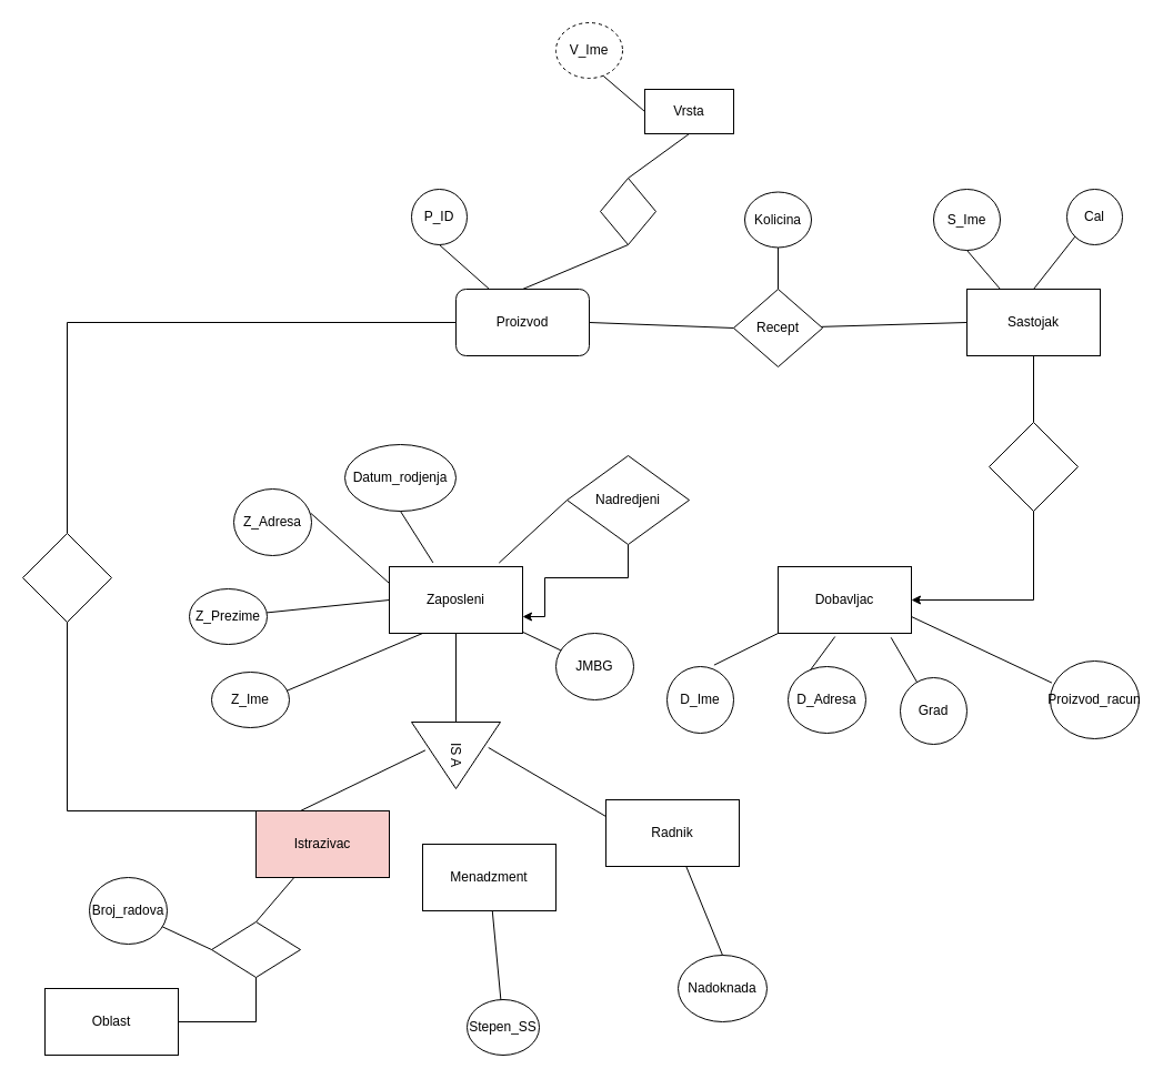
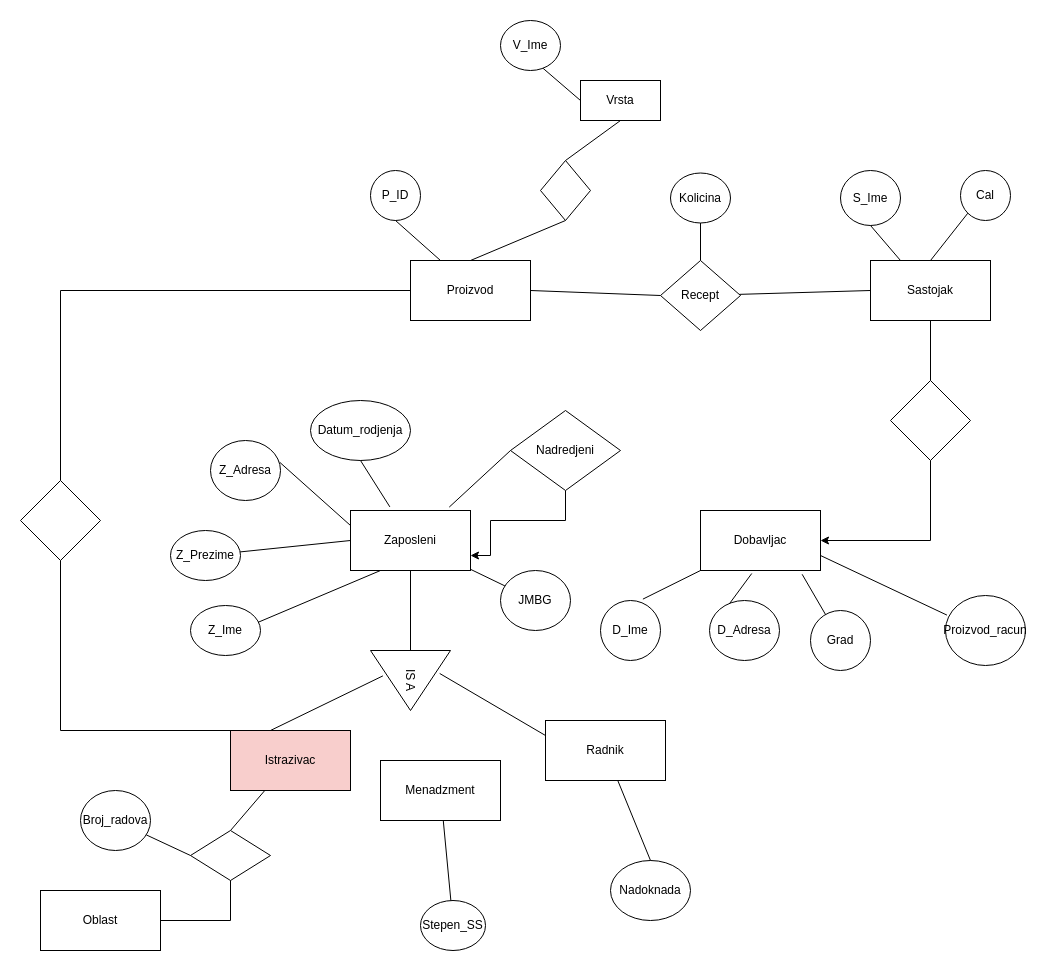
  <mxCell id="0" />
  <mxCell id="1" parent="0" />
- <mxCell id="2" value="Proizvod" style="whiteSpace=wrap;html=1;rounded=1;" vertex="1" parent="1"><mxGeometry x="410" y="260" width="120" height="60" as="geometry" /></mxCell>
+ <mxCell id="2" value="Proizvod" style="whiteSpace=wrap;html=1;" vertex="1" parent="1"><mxGeometry x="410" y="260" width="120" height="60" as="geometry" /></mxCell>
  <mxCell id="3" value="P_ID" style="ellipse;whiteSpace=wrap;html=1;" vertex="1" parent="1"><mxGeometry x="370" y="170" width="50" height="50" as="geometry" /></mxCell>
  <mxCell id="4" value="" style="endArrow=none;html=1;rounded=0;entryX=0.5;entryY=1;entryDx=0;entryDy=0;exitX=0.25;exitY=0;exitDx=0;exitDy=0;" edge="1" parent="1" source="2" target="3"><mxGeometry width="50" height="50" relative="1" as="geometry"><mxPoint x="640" y="420" as="sourcePoint" /><mxPoint x="690" y="370" as="targetPoint" /></mxGeometry></mxCell>
  <mxCell id="5" value="" style="endArrow=none;html=1;rounded=0;exitX=0.5;exitY=1;exitDx=0;exitDy=0;entryX=0.5;entryY=0;entryDx=0;entryDy=0;" edge="1" parent="1" source="61" target="2"><mxGeometry width="50" height="50" relative="1" as="geometry"><mxPoint x="530" y="220" as="sourcePoint" /><mxPoint x="690" y="370" as="targetPoint" /></mxGeometry></mxCell>
  <mxCell id="6" value="Sastojak" style="whiteSpace=wrap;html=1;" vertex="1" parent="1"><mxGeometry x="870" y="260" width="120" height="60" as="geometry" /></mxCell>
  <mxCell id="7" value="S_Ime" style="ellipse;whiteSpace=wrap;html=1;" vertex="1" parent="1"><mxGeometry x="840" y="170" width="60" height="55" as="geometry" /></mxCell>
  <mxCell id="8" value="Cal" style="ellipse;whiteSpace=wrap;html=1;" vertex="1" parent="1"><mxGeometry x="960" y="170" width="50" height="50" as="geometry" /></mxCell>
  <mxCell id="9" value="Recept" style="rhombus;whiteSpace=wrap;html=1;" vertex="1" parent="1"><mxGeometry x="660" y="260" width="80" height="70" as="geometry" /></mxCell>
  <mxCell id="10" value="Kolicina" style="ellipse;whiteSpace=wrap;html=1;" vertex="1" parent="1"><mxGeometry x="670" y="172.5" width="60" height="50" as="geometry" /></mxCell>
  <mxCell id="11" value="Dobavljac" style="whiteSpace=wrap;html=1;" vertex="1" parent="1"><mxGeometry x="700" y="510" width="120" height="60" as="geometry" /></mxCell>
  <mxCell id="12" value="D_Ime" style="ellipse;whiteSpace=wrap;html=1;" vertex="1" parent="1"><mxGeometry x="600" y="600" width="60" height="60" as="geometry" /></mxCell>
  <mxCell id="13" value="D_Adresa" style="ellipse;whiteSpace=wrap;html=1;" vertex="1" parent="1"><mxGeometry x="709" y="600" width="70" height="60" as="geometry" /></mxCell>
  <mxCell id="14" value="Grad" style="ellipse;whiteSpace=wrap;html=1;" vertex="1" parent="1"><mxGeometry x="810" y="610" width="60" height="60" as="geometry" /></mxCell>
  <mxCell id="15" value="Proizvod_racun" style="ellipse;whiteSpace=wrap;html=1;" vertex="1" parent="1"><mxGeometry x="945" y="595" width="80" height="70" as="geometry" /></mxCell>
  <mxCell id="16" value="Zaposleni" style="whiteSpace=wrap;html=1;" vertex="1" parent="1"><mxGeometry x="350" y="510" width="120" height="60" as="geometry" /></mxCell>
  <mxCell id="17" value="Z_Ime" style="ellipse;whiteSpace=wrap;html=1;" vertex="1" parent="1"><mxGeometry x="190" y="605" width="70" height="50" as="geometry" /></mxCell>
  <mxCell id="18" value="Z_Prezime" style="ellipse;whiteSpace=wrap;html=1;" vertex="1" parent="1"><mxGeometry x="170" y="530" width="70" height="50" as="geometry" /></mxCell>
  <mxCell id="19" value="Z_Adresa" style="ellipse;whiteSpace=wrap;html=1;" vertex="1" parent="1"><mxGeometry x="210" y="440" width="70" height="60" as="geometry" /></mxCell>
  <mxCell id="20" value="JMBG" style="ellipse;whiteSpace=wrap;html=1;" vertex="1" parent="1"><mxGeometry x="500" y="570" width="70" height="60" as="geometry" /></mxCell>
  <mxCell id="21" value="Datum_rodjenja" style="ellipse;whiteSpace=wrap;html=1;" vertex="1" parent="1"><mxGeometry x="310" y="400" width="100" height="60" as="geometry" /></mxCell>
  <mxCell id="22" value="IS A" style="triangle;whiteSpace=wrap;html=1;rotation=90;" vertex="1" parent="1"><mxGeometry x="380" y="640" width="60" height="80" as="geometry" /></mxCell>
  <mxCell id="23" value="" style="endArrow=none;html=1;rounded=0;entryX=0.5;entryY=1;entryDx=0;entryDy=0;" edge="1" parent="1" source="9" target="10"><mxGeometry width="50" height="50" relative="1" as="geometry"><mxPoint x="640" y="460" as="sourcePoint" /><mxPoint x="690" y="400" as="targetPoint" /></mxGeometry></mxCell>
  <mxCell id="24" value="" style="endArrow=none;html=1;rounded=0;entryX=0.5;entryY=1;entryDx=0;entryDy=0;exitX=0.25;exitY=0;exitDx=0;exitDy=0;" edge="1" parent="1" source="6" target="7"><mxGeometry width="50" height="50" relative="1" as="geometry"><mxPoint x="650" y="470" as="sourcePoint" /><mxPoint x="700" y="410" as="targetPoint" /></mxGeometry></mxCell>
  <mxCell id="25" value="" style="endArrow=none;html=1;rounded=0;entryX=0;entryY=1;entryDx=0;entryDy=0;exitX=0.5;exitY=0;exitDx=0;exitDy=0;" edge="1" parent="1" source="6" target="8"><mxGeometry width="50" height="50" relative="1" as="geometry"><mxPoint x="660" y="480" as="sourcePoint" /><mxPoint x="710" y="420" as="targetPoint" /></mxGeometry></mxCell>
  <mxCell id="26" value="" style="endArrow=none;html=1;rounded=0;exitX=0.707;exitY=-0.023;exitDx=0;exitDy=0;exitPerimeter=0;entryX=0;entryY=1;entryDx=0;entryDy=0;" edge="1" parent="1" source="12" target="11"><mxGeometry width="50" height="50" relative="1" as="geometry"><mxPoint x="670" y="490" as="sourcePoint" /><mxPoint x="720" y="430" as="targetPoint" /></mxGeometry></mxCell>
  <mxCell id="27" value="" style="endArrow=none;html=1;rounded=0;exitX=0.283;exitY=0.057;exitDx=0;exitDy=0;exitPerimeter=0;entryX=0.427;entryY=1.05;entryDx=0;entryDy=0;entryPerimeter=0;" edge="1" parent="1" source="13" target="11"><mxGeometry width="50" height="50" relative="1" as="geometry"><mxPoint x="680" y="500" as="sourcePoint" /><mxPoint x="730" y="440" as="targetPoint" /></mxGeometry></mxCell>
  <mxCell id="28" value="" style="endArrow=none;html=1;rounded=0;entryX=0.847;entryY=1.063;entryDx=0;entryDy=0;entryPerimeter=0;" edge="1" parent="1" source="14" target="11"><mxGeometry width="50" height="50" relative="1" as="geometry"><mxPoint x="690" y="510" as="sourcePoint" /><mxPoint x="740" y="450" as="targetPoint" /></mxGeometry></mxCell>
  <mxCell id="29" value="" style="endArrow=none;html=1;rounded=0;entryX=0.018;entryY=0.28;entryDx=0;entryDy=0;entryPerimeter=0;exitX=1;exitY=0.75;exitDx=0;exitDy=0;" edge="1" parent="1" source="11" target="15"><mxGeometry width="50" height="50" relative="1" as="geometry"><mxPoint x="700" y="520" as="sourcePoint" /><mxPoint x="750" y="460" as="targetPoint" /></mxGeometry></mxCell>
  <mxCell id="30" value="" style="endArrow=none;html=1;rounded=0;entryX=0.5;entryY=1;entryDx=0;entryDy=0;exitX=0.328;exitY=-0.06;exitDx=0;exitDy=0;exitPerimeter=0;" edge="1" parent="1" source="16" target="21"><mxGeometry width="50" height="50" relative="1" as="geometry"><mxPoint x="710" y="530" as="sourcePoint" /><mxPoint x="760" y="470" as="targetPoint" /></mxGeometry></mxCell>
  <mxCell id="31" value="" style="endArrow=none;html=1;rounded=0;exitX=0.989;exitY=0.363;exitDx=0;exitDy=0;exitPerimeter=0;entryX=0;entryY=0.25;entryDx=0;entryDy=0;" edge="1" parent="1" source="19" target="16"><mxGeometry width="50" height="50" relative="1" as="geometry"><mxPoint x="720" y="540" as="sourcePoint" /><mxPoint x="770" y="480" as="targetPoint" /></mxGeometry></mxCell>
  <mxCell id="32" value="" style="endArrow=none;html=1;rounded=0;exitX=0.25;exitY=1;exitDx=0;exitDy=0;entryX=0.966;entryY=0.336;entryDx=0;entryDy=0;entryPerimeter=0;" edge="1" parent="1" source="16" target="17"><mxGeometry width="50" height="50" relative="1" as="geometry"><mxPoint x="520" y="500" as="sourcePoint" /><mxPoint x="570" y="440" as="targetPoint" /></mxGeometry></mxCell>
  <mxCell id="33" value="" style="endArrow=none;html=1;rounded=0;" edge="1" parent="1" source="20" target="16"><mxGeometry width="50" height="50" relative="1" as="geometry"><mxPoint x="740" y="560" as="sourcePoint" /><mxPoint x="790" y="500" as="targetPoint" /></mxGeometry></mxCell>
  <mxCell id="34" value="" style="endArrow=none;html=1;rounded=0;entryX=0;entryY=0.5;entryDx=0;entryDy=0;" edge="1" parent="1" source="18" target="16"><mxGeometry width="50" height="50" relative="1" as="geometry"><mxPoint y="590" as="sourcePoint" x="240" /><mxPoint x="290" y="530" as="targetPoint" /></mxGeometry></mxCell>
  <mxCell id="35" value="" style="endArrow=none;html=1;rounded=0;exitX=0;exitY=0.5;exitDx=0;exitDy=0;entryX=0.5;entryY=1;entryDx=0;entryDy=0;" edge="1" parent="1" source="22" target="16"><mxGeometry width="50" height="50" relative="1" as="geometry"><mxPoint x="370" y="630" as="sourcePoint" /><mxPoint x="420" y="570" as="targetPoint" /></mxGeometry></mxCell>
  <mxCell id="36" value="Istrazivac" style="whiteSpace=wrap;html=1;fillColor=#f8cecc;" vertex="1" parent="1"><mxGeometry x="230" y="730" width="120" height="60" as="geometry" /></mxCell>
  <mxCell id="37" value="Menadzment" style="whiteSpace=wrap;html=1;" vertex="1" parent="1"><mxGeometry x="380" y="760" width="120" height="60" as="geometry" /></mxCell>
  <mxCell id="38" value="Radnik" style="whiteSpace=wrap;html=1;" vertex="1" parent="1"><mxGeometry x="545" y="720" width="120" height="60" as="geometry" /></mxCell>
  <mxCell id="39" value="Stepen_SS" style="ellipse;whiteSpace=wrap;html=1;" vertex="1" parent="1"><mxGeometry x="420" y="900" width="65" height="50" as="geometry" /></mxCell>
  <mxCell id="40" value="" style="endArrow=none;html=1;rounded=0;entryX=0.423;entryY=0.845;entryDx=0;entryDy=0;entryPerimeter=0;exitX=0.333;exitY=0;exitDx=0;exitDy=0;exitPerimeter=0;" edge="1" parent="1" source="36" target="22"><mxGeometry width="50" height="50" relative="1" as="geometry"><mxPoint x="250" y="715" as="sourcePoint" /><mxPoint x="300" y="655" as="targetPoint" /></mxGeometry></mxCell>
  <mxCell id="41" value="" style="endArrow=none;html=1;rounded=0;exitX=0;exitY=0.25;exitDx=0;exitDy=0;entryX=0.383;entryY=0.135;entryDx=0;entryDy=0;entryPerimeter=0;" edge="1" parent="1" source="38" target="22"><mxGeometry width="50" height="50" relative="1" as="geometry"><mxPoint x="790" y="610" as="sourcePoint" /><mxPoint x="840" y="550" as="targetPoint" /></mxGeometry></mxCell>
  <mxCell id="42" value="" style="endArrow=none;html=1;rounded=0;exitX=0.5;exitY=0;exitDx=0;exitDy=0;" edge="1" parent="1" source="63" target="36"><mxGeometry width="50" height="50" relative="1" as="geometry"><mxPoint x="186.299" y="797.396" as="sourcePoint" /><mxPoint x="850" y="560" as="targetPoint" /></mxGeometry></mxCell>
  <mxCell id="43" value="Nadoknada" style="ellipse;whiteSpace=wrap;html=1;" vertex="1" parent="1"><mxGeometry x="610" y="860" width="80" height="60" as="geometry" /></mxCell>
  <mxCell id="44" value="" style="endArrow=none;html=1;rounded=0;exitX=0.5;exitY=0;exitDx=0;exitDy=0;" edge="1" parent="1" source="43" target="38"><mxGeometry width="50" height="50" relative="1" as="geometry"><mxPoint x="810" y="630" as="sourcePoint" /><mxPoint x="860" y="570" as="targetPoint" /></mxGeometry></mxCell>
  <mxCell id="45" value="" style="endArrow=none;html=1;rounded=0;" edge="1" parent="1" source="39" target="37"><mxGeometry width="50" height="50" relative="1" as="geometry"><mxPoint x="450" y="970.8" as="sourcePoint" /><mxPoint x="870" y="580" as="targetPoint" /></mxGeometry></mxCell>
  <mxCell id="46" value="" style="rhombus;whiteSpace=wrap;html=1;" vertex="1" parent="1"><mxGeometry x="20" y="480" width="80" height="80" as="geometry" /></mxCell>
  <mxCell id="47" value="" style="endArrow=none;html=1;rounded=0;exitX=0;exitY=0;exitDx=0;exitDy=0;entryX=0.5;entryY=1;entryDx=0;entryDy=0;" edge="1" parent="1" source="36" target="46"><mxGeometry width="50" height="50" relative="1" as="geometry"><mxPoint x="830" y="650" as="sourcePoint" /><mxPoint x="880" y="590" as="targetPoint" /><Array as="points"><mxPoint x="60" y="730" /></Array></mxGeometry></mxCell>
  <mxCell id="48" value="" style="endArrow=none;html=1;rounded=0;exitX=0.5;exitY=0;exitDx=0;exitDy=0;" edge="1" parent="1" source="46" target="2"><mxGeometry width="50" height="50" relative="1" as="geometry"><mxPoint x="200" y="360" as="sourcePoint" /><mxPoint x="250" y="300" as="targetPoint" /><Array as="points"><mxPoint x="60" y="290" /></Array></mxGeometry></mxCell>
  <mxCell id="49" value="" style="rhombus;whiteSpace=wrap;html=1;" vertex="1" parent="1"><mxGeometry x="890" y="380" width="80" height="80" as="geometry" /></mxCell>
  <mxCell id="50" value="" style="endArrow=none;html=1;rounded=0;exitX=0.5;exitY=0;exitDx=0;exitDy=0;" edge="1" parent="1" source="49" target="6"><mxGeometry width="50" height="50" relative="1" as="geometry"><mxPoint x="880" y="390" as="sourcePoint" /><mxPoint x="930" y="330" as="targetPoint" /></mxGeometry></mxCell>
  <mxCell id="51" style="edgeStyle=orthogonalEdgeStyle;rounded=0;orthogonalLoop=1;jettySize=auto;html=1;entryX=1;entryY=0.5;entryDx=0;entryDy=0;exitX=0.5;exitY=1;exitDx=0;exitDy=0;" edge="1" parent="1" source="49" target="11"><mxGeometry relative="1" as="geometry" /></mxCell>
  <mxCell id="52" value="" style="endArrow=none;html=1;rounded=0;entryX=0;entryY=0.5;entryDx=0;entryDy=0;" edge="1" parent="1" source="9" target="6"><mxGeometry width="50" height="50" relative="1" as="geometry"><mxPoint x="860" y="680" as="sourcePoint" /><mxPoint x="910" y="620" as="targetPoint" /></mxGeometry></mxCell>
  <mxCell id="53" value="" style="endArrow=none;html=1;rounded=0;entryX=0;entryY=0.5;entryDx=0;entryDy=0;exitX=1;exitY=0.5;exitDx=0;exitDy=0;" edge="1" parent="1" source="2" target="9"><mxGeometry width="50" height="50" relative="1" as="geometry"><mxPoint x="560" y="430" as="sourcePoint" /><mxPoint x="610" y="370" as="targetPoint" /></mxGeometry></mxCell>
  <mxCell id="54" style="edgeStyle=orthogonalEdgeStyle;rounded=0;orthogonalLoop=1;jettySize=auto;html=1;entryX=1;entryY=0.75;entryDx=0;entryDy=0;" edge="1" parent="1" source="55" target="16"><mxGeometry relative="1" as="geometry"><Array as="points"><mxPoint x="565" y="520" /><mxPoint x="490" y="520" /><mxPoint x="490" y="555" /></Array></mxGeometry></mxCell>
  <mxCell id="55" value="Nadredjeni" style="rhombus;whiteSpace=wrap;html=1;" vertex="1" parent="1"><mxGeometry x="510" y="410" width="110" height="80" as="geometry" /></mxCell>
  <mxCell id="56" value="" style="endArrow=none;html=1;rounded=0;entryX=0;entryY=0.5;entryDx=0;entryDy=0;exitX=0.823;exitY=-0.057;exitDx=0;exitDy=0;exitPerimeter=0;" edge="1" parent="1" source="16" target="55"><mxGeometry width="50" height="50" relative="1" as="geometry"><mxPoint x="450" y="500" as="sourcePoint" /><mxPoint x="500" y="440" as="targetPoint" /></mxGeometry></mxCell>
  <mxCell id="57" value="Vrsta" style="whiteSpace=wrap;html=1;" vertex="1" parent="1"><mxGeometry x="580" y="80" width="80" height="40" as="geometry" /></mxCell>
- <mxCell id="58" value="V_Ime" style="ellipse;whiteSpace=wrap;html=1;dashed=1;" vertex="1" parent="1"><mxGeometry x="500" y="20" width="60" height="50" as="geometry" /></mxCell>
+ <mxCell id="58" value="V_Ime" style="ellipse;whiteSpace=wrap;html=1;" vertex="1" parent="1"><mxGeometry x="500" y="20" width="60" height="50" as="geometry" /></mxCell>
  <mxCell id="59" value="" style="endArrow=none;html=1;rounded=0;entryX=0.711;entryY=0.958;entryDx=0;entryDy=0;entryPerimeter=0;exitX=0;exitY=0.5;exitDx=0;exitDy=0;" edge="1" parent="1" source="57" target="58"><mxGeometry width="50" height="50" relative="1" as="geometry"><mxPoint x="680" as="sourcePoint" y="140" /><mxPoint x="730" y="80" as="targetPoint" /></mxGeometry></mxCell>
  <mxCell id="60" value="" style="endArrow=none;html=1;rounded=0;entryX=0.5;entryY=1;entryDx=0;entryDy=0;exitX=0.5;exitY=0;exitDx=0;exitDy=0;" edge="1" parent="1" source="61" target="57"><mxGeometry width="50" height="50" relative="1" as="geometry"><mxPoint x="600" y="170" as="sourcePoint" /><mxPoint x="620" y="150" as="targetPoint" /></mxGeometry></mxCell>
  <mxCell id="61" value="" style="rhombus;whiteSpace=wrap;html=1;" vertex="1" parent="1"><mxGeometry x="540" y="160" width="50" height="60" as="geometry" /></mxCell>
  <mxCell id="62" value="Oblast" style="whiteSpace=wrap;html=1;" vertex="1" parent="1"><mxGeometry x="40" y="890" width="120" height="60" as="geometry" /></mxCell>
  <mxCell id="63" value="" style="rhombus;whiteSpace=wrap;html=1;" vertex="1" parent="1"><mxGeometry x="190" y="830" width="80" height="50" as="geometry" /></mxCell>
  <mxCell id="64" value="" style="endArrow=none;html=1;rounded=0;entryX=0.5;entryY=1;entryDx=0;entryDy=0;exitX=1;exitY=0.5;exitDx=0;exitDy=0;" edge="1" parent="1" source="62" target="63"><mxGeometry width="50" height="50" relative="1" as="geometry"><mxPoint x="190" y="955" as="sourcePoint" /><mxPoint y="895" as="targetPoint" x="240" /><Array as="points"><mxPoint x="230" y="920" /></Array></mxGeometry></mxCell>
  <mxCell id="65" value="Broj_radova" style="ellipse;whiteSpace=wrap;html=1;" vertex="1" parent="1"><mxGeometry x="80" y="790" width="70" height="60" as="geometry" /></mxCell>
  <mxCell id="66" value="" style="endArrow=none;html=1;rounded=0;exitX=0;exitY=0.5;exitDx=0;exitDy=0;" edge="1" parent="1" source="63" target="65"><mxGeometry width="50" height="50" relative="1" as="geometry"><mxPoint x="280" y="880" as="sourcePoint" /><mxPoint x="330" y="820" as="targetPoint" /></mxGeometry></mxCell>
